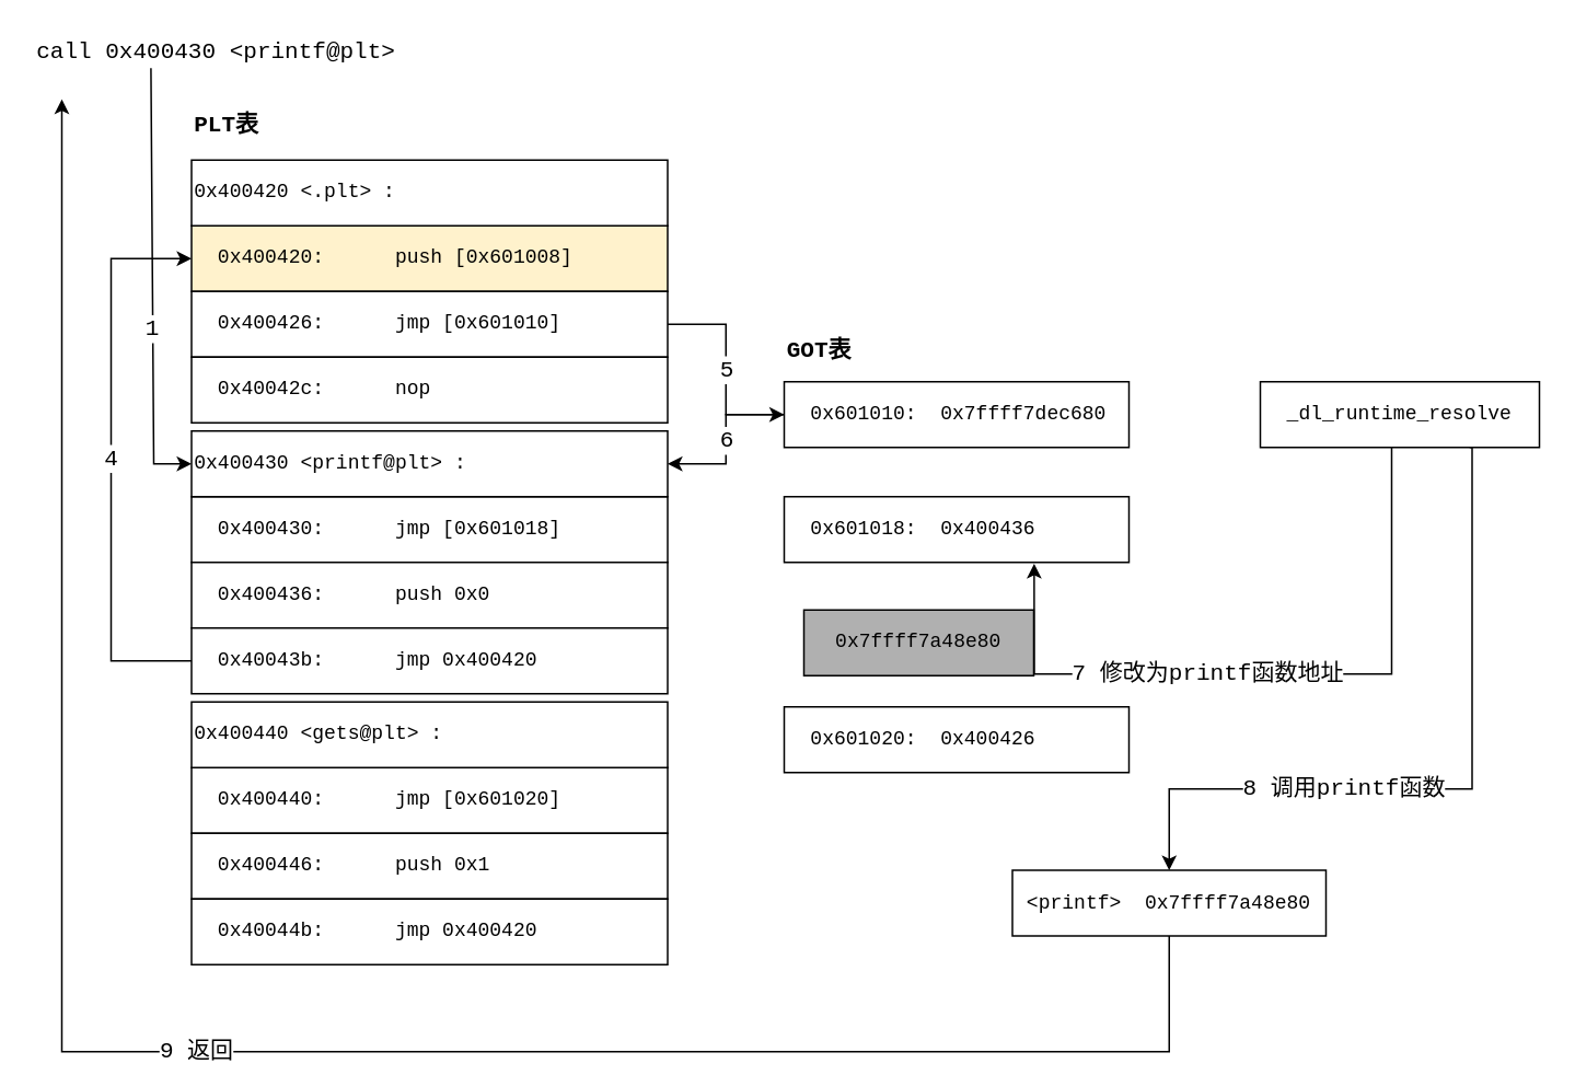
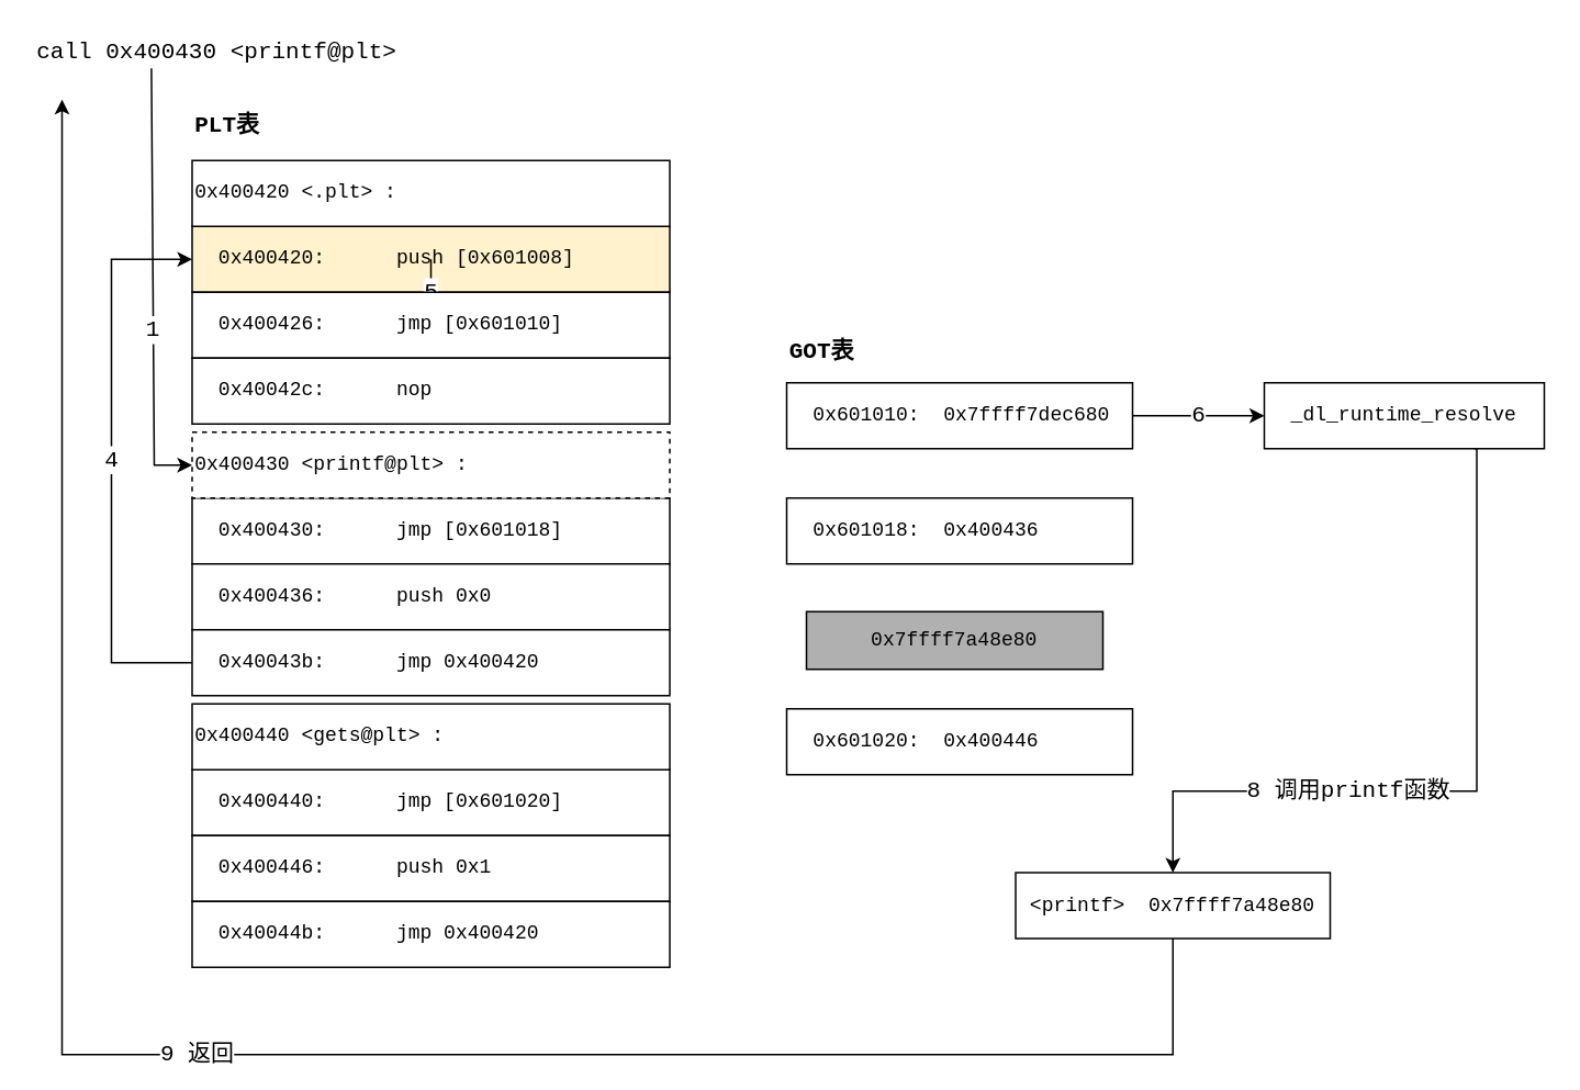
  <mxCell id="0" />
  <mxCell id="1" parent="0" />
  <mxCell id="2" value="&amp;nbsp; 0x400420:&amp;nbsp;&amp;nbsp;&amp;nbsp;&amp;nbsp;&amp;nbsp; push [0x601008]" style="rounded=0;whiteSpace=wrap;html=1;align=left;fontFamily=Courier New;fillColor=#fff2cc;" vertex="1" parent="1"><mxGeometry x="116" y="137" width="290" height="40" as="geometry" /></mxCell>
- <mxCell id="3" value="5" style="edgeStyle=orthogonalEdgeStyle;rounded=0;orthogonalLoop=1;jettySize=auto;html=1;fontFamily=Courier New;fontSize=14;entryX=0;entryY=0.5;entryDx=0;entryDy=0;" edge="1" parent="1" source="4" target="20"><mxGeometry relative="1" as="geometry"><mxPoint x="486" y="197" as="targetPoint" /></mxGeometry></mxCell>
+ <mxCell id="3" value="5" style="edgeStyle=orthogonalEdgeStyle;rounded=0;orthogonalLoop=1;jettySize=auto;html=1;fontFamily=Courier New;fontSize=14;" edge="1" parent="1" source="4" target="2"><mxGeometry relative="1" as="geometry"><mxPoint x="486" y="197" as="targetPoint" /></mxGeometry></mxCell>
  <mxCell id="4" value="&amp;nbsp; 0x400426:&amp;nbsp;&amp;nbsp;&amp;nbsp;&amp;nbsp;&amp;nbsp; jmp [0x601010]" style="rounded=0;whiteSpace=wrap;html=1;align=left;fontFamily=Courier New;" vertex="1" parent="1"><mxGeometry x="116" y="177" width="290" height="40" as="geometry" /></mxCell>
  <mxCell id="5" value="&lt;div align=&quot;left&quot;&gt;&amp;nbsp; 0x40042c:&amp;nbsp;&amp;nbsp;&amp;nbsp;&amp;nbsp;&amp;nbsp; nop&lt;/div&gt;" style="rounded=0;whiteSpace=wrap;html=1;align=left;fontFamily=Courier New;" vertex="1" parent="1"><mxGeometry x="116" y="217" width="290" height="40" as="geometry" /></mxCell>
  <mxCell id="6" value="2" style="edgeStyle=orthogonalEdgeStyle;rounded=0;orthogonalLoop=1;jettySize=auto;html=1;fontFamily=Courier New;fontSize=14;" edge="1" parent="1" source="7" target="12"><mxGeometry relative="1" as="geometry" /></mxCell>
  <mxCell id="7" value="&amp;nbsp; 0x400430:&amp;nbsp;&amp;nbsp;&amp;nbsp;&amp;nbsp;&amp;nbsp; jmp [0x601018]" style="rounded=0;whiteSpace=wrap;html=1;align=left;fontFamily=Courier New;" vertex="1" parent="1"><mxGeometry x="116" y="302" width="290" height="40" as="geometry" /></mxCell>
  <mxCell id="8" value="&amp;nbsp; 0x400436:&amp;nbsp;&amp;nbsp;&amp;nbsp;&amp;nbsp;&amp;nbsp; push 0x0" style="rounded=0;whiteSpace=wrap;html=1;align=left;fontFamily=Courier New;" vertex="1" parent="1"><mxGeometry x="116" y="342" width="290" height="40" as="geometry" /></mxCell>
  <mxCell id="9" value="4" style="edgeStyle=orthogonalEdgeStyle;rounded=0;orthogonalLoop=1;jettySize=auto;html=1;fontFamily=Courier New;fontSize=14;entryX=0;entryY=0.5;entryDx=0;entryDy=0;" edge="1" parent="1" source="10" target="2"><mxGeometry relative="1" as="geometry"><mxPoint x="36" y="402" as="targetPoint" /><Array as="points"><mxPoint x="67" y="402" /><mxPoint x="67" y="157" /></Array></mxGeometry></mxCell>
  <mxCell id="10" value="&amp;nbsp; 0x40043b:&amp;nbsp;&amp;nbsp;&amp;nbsp;&amp;nbsp;&amp;nbsp; jmp 0x400420" style="rounded=0;whiteSpace=wrap;html=1;align=left;fontFamily=Courier New;" vertex="1" parent="1"><mxGeometry x="116" y="382" width="290" height="40" as="geometry" /></mxCell>
  <mxCell id="11" value="&lt;div align=&quot;left&quot;&gt;0x400420 &amp;lt;.plt&amp;gt; :&lt;br&gt;&lt;/div&gt;" style="rounded=0;whiteSpace=wrap;html=1;align=left;fontFamily=Courier New;" vertex="1" parent="1"><mxGeometry x="116" y="97" width="290" height="40" as="geometry" /></mxCell>
- <mxCell id="12" value="&lt;div align=&quot;left&quot;&gt;0x400430 &amp;lt;printf@plt&amp;gt; :&lt;br&gt;&lt;/div&gt;" style="rounded=0;whiteSpace=wrap;html=1;align=left;fontFamily=Courier New;" vertex="1" parent="1"><mxGeometry x="116" y="262" width="290" height="40" as="geometry" /></mxCell>
+ <mxCell id="12" value="&lt;div align=&quot;left&quot;&gt;0x400430 &amp;lt;printf@plt&amp;gt; :&lt;br&gt;&lt;/div&gt;" style="rounded=0;whiteSpace=wrap;html=1;align=left;fontFamily=Courier New;dashed=1;" vertex="1" parent="1"><mxGeometry x="116" y="262" width="290" height="40" as="geometry" /></mxCell>
  <mxCell id="13" value="&amp;nbsp; 0x400440:&amp;nbsp;&amp;nbsp;&amp;nbsp;&amp;nbsp;&amp;nbsp; jmp [0x601020]" style="rounded=0;whiteSpace=wrap;html=1;align=left;fontFamily=Courier New;" vertex="1" parent="1"><mxGeometry x="116" y="467" width="290" height="40" as="geometry" /></mxCell>
  <mxCell id="14" value="&amp;nbsp; 0x400446:&amp;nbsp;&amp;nbsp;&amp;nbsp;&amp;nbsp;&amp;nbsp; push 0x1" style="rounded=0;whiteSpace=wrap;html=1;align=left;fontFamily=Courier New;" vertex="1" parent="1"><mxGeometry x="116" y="507" width="290" height="40" as="geometry" /></mxCell>
  <mxCell id="15" value="&amp;nbsp; 0x40044b:&amp;nbsp;&amp;nbsp;&amp;nbsp;&amp;nbsp;&amp;nbsp; jmp 0x400420" style="rounded=0;whiteSpace=wrap;html=1;align=left;fontFamily=Courier New;" vertex="1" parent="1"><mxGeometry x="116" y="547" width="290" height="40" as="geometry" /></mxCell>
  <mxCell id="16" value="&lt;div align=&quot;left&quot;&gt;0x400440 &amp;lt;gets@plt&amp;gt; :&lt;br&gt;&lt;/div&gt;" style="rounded=0;whiteSpace=wrap;html=1;align=left;fontFamily=Courier New;" vertex="1" parent="1"><mxGeometry x="116" y="427" width="290" height="40" as="geometry" /></mxCell>
  <mxCell id="17" value="PLT表" style="text;html=1;resizable=0;points=[];autosize=1;align=left;verticalAlign=top;spacingTop=-4;fontFamily=Courier New;fontSize=14;fontStyle=1" vertex="1" parent="1"><mxGeometry x="116" y="65" width="50" height="20" as="geometry" /></mxCell>
  <mxCell id="18" value="GOT表" style="text;html=1;resizable=0;points=[];autosize=1;align=left;verticalAlign=top;spacingTop=-4;fontFamily=Courier New;fontSize=14;fontStyle=1" vertex="1" parent="1"><mxGeometry x="477" y="202" width="60" height="20" as="geometry" /></mxCell>
- <mxCell id="19" value="6" style="edgeStyle=orthogonalEdgeStyle;rounded=0;orthogonalLoop=1;jettySize=auto;html=1;fontFamily=Courier New;fontSize=14;" edge="1" parent="1" source="20" target="12"><mxGeometry relative="1" as="geometry" /></mxCell>
+ <mxCell id="19" value="6" style="edgeStyle=orthogonalEdgeStyle;rounded=0;orthogonalLoop=1;jettySize=auto;html=1;fontFamily=Courier New;fontSize=14;" edge="1" parent="1" source="20" target="23"><mxGeometry relative="1" as="geometry" /></mxCell>
  <mxCell id="20" value="&amp;nbsp; 0x601010:&amp;nbsp; 0x7ffff7dec680" style="rounded=0;whiteSpace=wrap;html=1;align=left;fontFamily=Courier New;" vertex="1" parent="1"><mxGeometry x="477" y="232" width="210" height="40" as="geometry" /></mxCell>
- <mxCell id="21" value="&lt;div&gt;7 修改为printf函数地址&lt;/div&gt;" style="edgeStyle=orthogonalEdgeStyle;rounded=0;orthogonalLoop=1;jettySize=auto;html=1;fontFamily=Courier New;fontSize=14;entryX=0.725;entryY=1.021;entryDx=0;entryDy=0;entryPerimeter=0;" edge="1" parent="1" source="23" target="24"><mxGeometry x="0.181" relative="1" as="geometry"><mxPoint x="816.667" y="352" as="targetPoint" /><Array as="points"><mxPoint x="847" y="410" /><mxPoint x="629" y="410" /></Array><mxPoint as="offset" /></mxGeometry></mxCell>
  <mxCell id="22" value="&lt;div&gt;8 调用printf函数&lt;br&gt;&lt;/div&gt;" style="edgeStyle=orthogonalEdgeStyle;rounded=0;orthogonalLoop=1;jettySize=auto;html=1;fontFamily=Courier New;fontSize=14;entryX=0.5;entryY=0;entryDx=0;entryDy=0;exitX=0.75;exitY=1;exitDx=0;exitDy=0;" edge="1" parent="1" source="23" target="29"><mxGeometry x="0.301" relative="1" as="geometry"><mxPoint x="852" y="352" as="targetPoint" /><Array as="points"><mxPoint x="896" y="272" /><mxPoint x="896" y="480" /><mxPoint x="712" y="480" /></Array><mxPoint as="offset" /></mxGeometry></mxCell>
  <mxCell id="23" value="_dl_runtime_resolve" style="rounded=0;whiteSpace=wrap;html=1;align=center;fontFamily=Courier New;" vertex="1" parent="1"><mxGeometry x="767" y="232" width="170" height="40" as="geometry" /></mxCell>
  <mxCell id="24" value="&amp;nbsp; 0x601018:&amp;nbsp; 0x400436" style="rounded=0;whiteSpace=wrap;html=1;align=left;fontFamily=Courier New;" vertex="1" parent="1"><mxGeometry x="477" y="302" width="210" height="40" as="geometry" /></mxCell>
- <mxCell id="25" value="&amp;nbsp; 0x601020:&amp;nbsp; 0x400426" style="rounded=0;whiteSpace=wrap;html=1;align=left;fontFamily=Courier New;" vertex="1" parent="1"><mxGeometry x="477" y="430" width="210" height="40" as="geometry" /></mxCell>
+ <mxCell id="25" value="&amp;nbsp; 0x601020:&amp;nbsp; 0x400446" style="rounded=0;whiteSpace=wrap;html=1;align=left;fontFamily=Courier New;" vertex="1" parent="1"><mxGeometry x="477" y="430" width="210" height="40" as="geometry" /></mxCell>
  <mxCell id="26" value="call 0x400430 &amp;lt;printf@plt&amp;gt;" style="text;html=1;resizable=0;points=[];autosize=1;align=left;verticalAlign=top;spacingTop=-4;fontFamily=Courier New;fontSize=14;" vertex="1" parent="1"><mxGeometry x="20" y="20" width="220" height="20" as="geometry" /></mxCell>
  <mxCell id="27" value="1" style="endArrow=classic;html=1;fontFamily=Courier New;fontSize=14;entryX=0;entryY=0.5;entryDx=0;entryDy=0;exitX=0.324;exitY=1.047;exitDx=0;exitDy=0;exitPerimeter=0;rounded=0;" edge="1" parent="1" source="26" target="12"><mxGeometry x="0.205" width="50" height="50" relative="1" as="geometry"><mxPoint x="67" y="317" as="sourcePoint" /><mxPoint x="117" y="267" as="targetPoint" /><Array as="points"><mxPoint x="93" y="282" /></Array><mxPoint as="offset" /></mxGeometry></mxCell>
  <mxCell id="28" value="&lt;div&gt;9 返回&lt;br&gt;&lt;/div&gt;" style="edgeStyle=orthogonalEdgeStyle;rounded=0;orthogonalLoop=1;jettySize=auto;html=1;fontFamily=Courier New;fontSize=14;" edge="1" parent="1" source="29"><mxGeometry relative="1" as="geometry"><mxPoint x="37" y="60" as="targetPoint" /><Array as="points"><mxPoint x="712" y="640" /><mxPoint x="37" y="640" /></Array></mxGeometry></mxCell>
  <mxCell id="29" value="&amp;lt;printf&amp;gt;&amp;nbsp; 0x7ffff7a48e80" style="rounded=0;whiteSpace=wrap;html=1;align=center;fontFamily=Courier New;" vertex="1" parent="1"><mxGeometry x="616" y="529.5" width="191" height="40" as="geometry" /></mxCell>
- <mxCell id="30" value="0x7ffff7a48e80" style="rounded=0;whiteSpace=wrap;html=1;align=center;fontFamily=Courier New;labelBackgroundColor=none;fillColor=#B0B0B0;" vertex="1" parent="1"><mxGeometry x="489" y="371" width="140" height="40" as="geometry" /></mxCell>
+ <mxCell id="30" value="0x7ffff7a48e80" style="rounded=0;whiteSpace=wrap;html=1;align=center;fontFamily=Courier New;labelBackgroundColor=none;fillColor=#B0B0B0;" vertex="1" parent="1"><mxGeometry x="489" y="371" width="180" height="35" as="geometry" /></mxCell>
